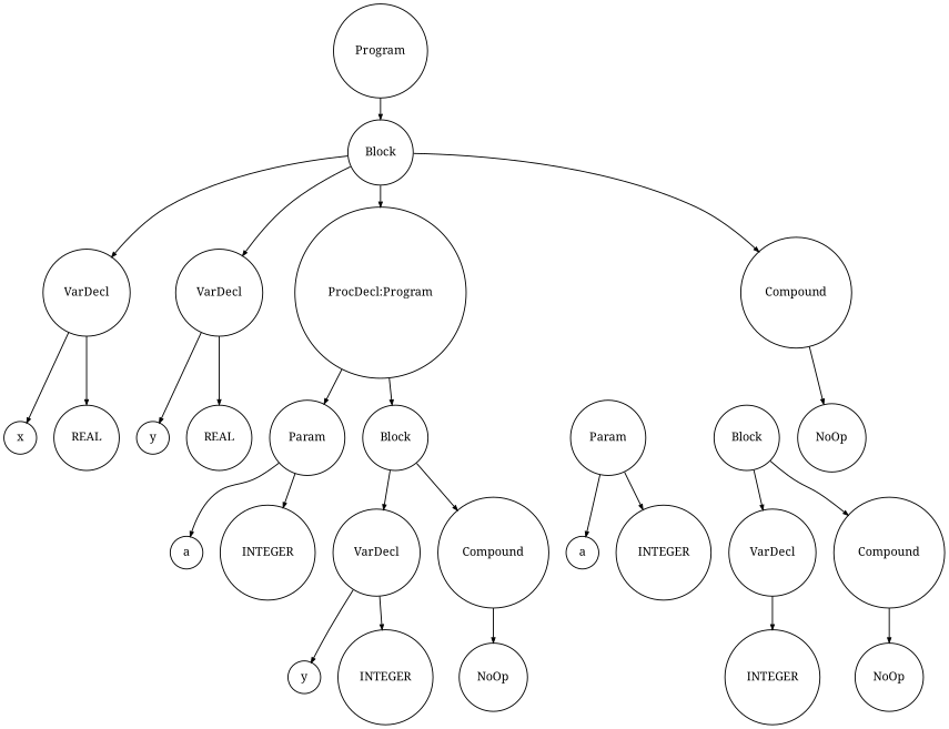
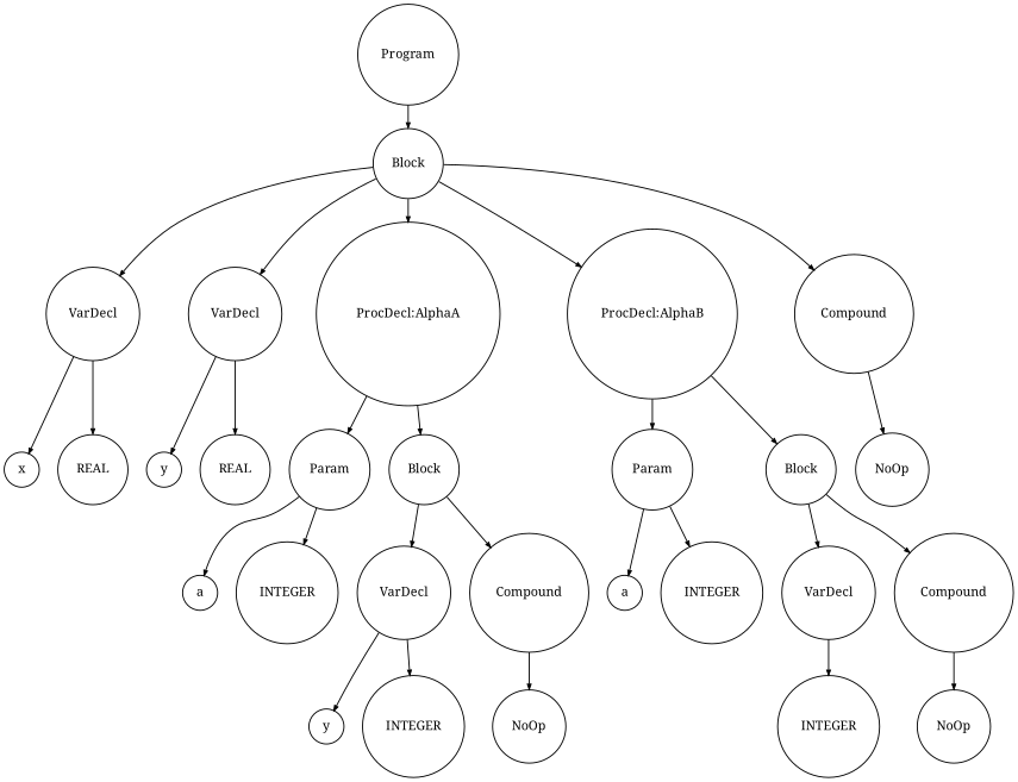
  digraph {
    fontname="Noto Serif"
    ranksep=.3
    node [fontname="Noto Serif" fontsize=12 shape=circle]
    edge [arrowsize=.5 fontname="Noto Serif"]
    n1 [height=.1 label=Program]
    n2 [height=.1 label=Block]
    n3 [height=.1 label=VarDecl]
    n4 [height=.1 label=VarDecl]
-   n5 [height=.1 label="ProcDecl:Program"]
+   n5 [height=.1 label="ProcDecl:AlphaA"]
+   n6 [height=.1 label="ProcDecl:AlphaB"]
    n7 [height=.1 label=Compound]
    n8 [height=.1 label=x]
    n9 [height=.1 label=REAL]
    n10 [height=.1 label=y]
    n11 [height=.1 label=REAL]
    n12 [height=.1 label=Param]
    n13 [height=.1 label=Block]
    n14 [height=.1 label=Param]
    n15 [height=.1 label=Block]
    n16 [height=.1 label=NoOp]
    n17 [height=.1 label=a]
    n18 [height=.1 label=INTEGER]
    n19 [height=.1 label=VarDecl]
    n20 [height=.1 label=Compound]
    n21 [height=.1 label=y]
    n22 [height=.1 label=INTEGER]
    n23 [height=.1 label=NoOp]
    n24 [height=.1 label=a]
    n25 [height=.1 label=INTEGER]
    n26 [height=.1 label=VarDecl]
    n27 [height=.1 label=Compound]
    n28 [height=.1 label=INTEGER]
    n29 [height=.1 label=NoOp]
    n1 -> n2
    n2 -> n3
    n2 -> n4
    n2 -> n5
+   n2 -> n6
    n2 -> n7
    n3 -> n8
    n3 -> n9
    n4 -> n10
    n4 -> n11
    n5 -> n12
    n5 -> n13
+   n6 -> n14
+   n6 -> n15
    n7 -> n16
    n12 -> n17
    n12 -> n18
    n13 -> n19
    n13 -> n20
    n14 -> n24
    n14 -> n25
    n15 -> n26
    n15 -> n27
    n19 -> n21
    n19 -> n22
    n20 -> n23
    n26 -> n28
    n27 -> n29
  }
